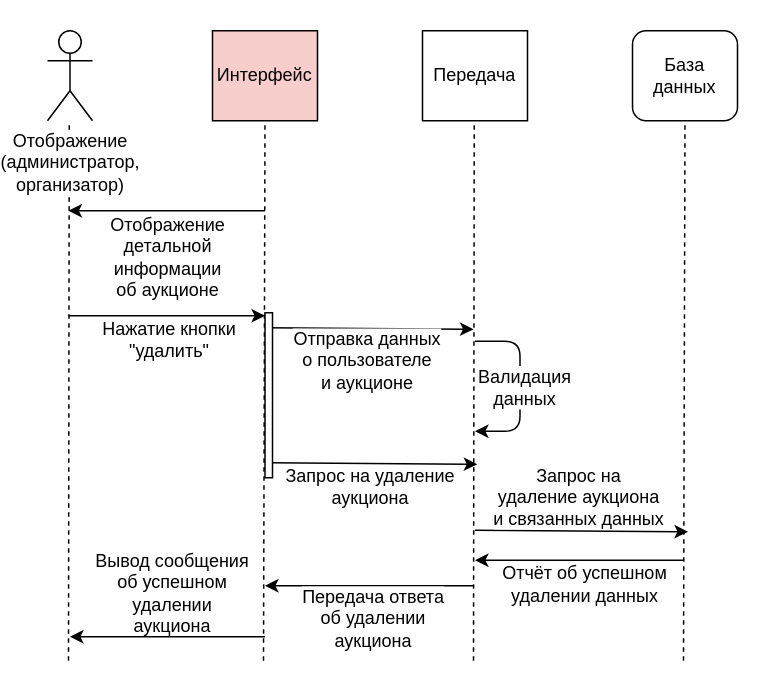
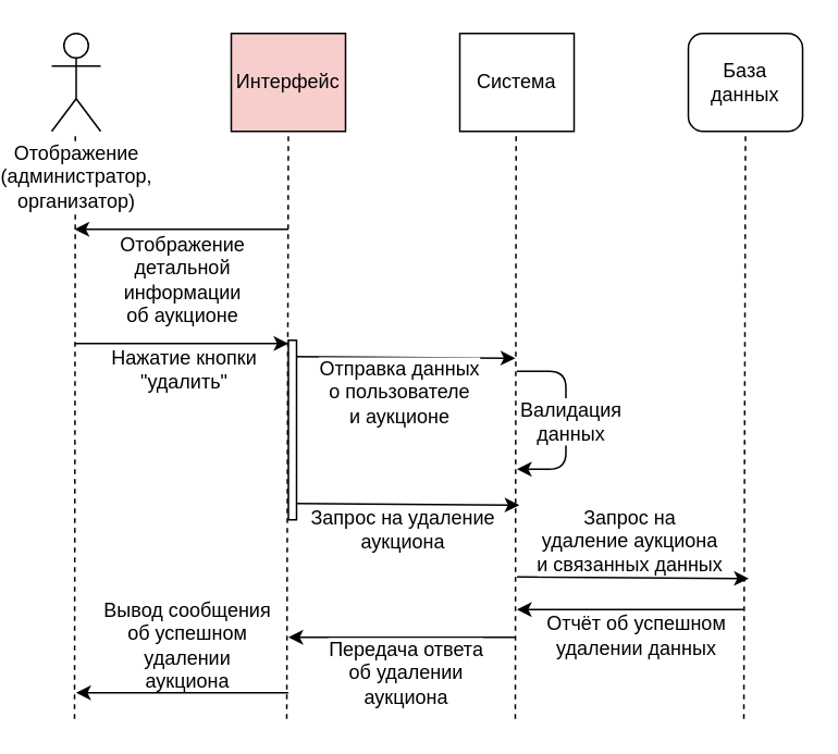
  <mxCell id="0" />
  <mxCell id="1" parent="0" />
  <mxCell id="2" value="Интерфейс" style="rounded=0;whiteSpace=wrap;html=1;fillColor=#f8cecc;" vertex="1" parent="1"><mxGeometry x="130" y="20" width="70" height="60" as="geometry" /></mxCell>
- <mxCell id="3" value="Передача" style="rounded=0;whiteSpace=wrap;html=1;" vertex="1" parent="1"><mxGeometry x="270" y="20" width="70" height="60" as="geometry" /></mxCell>
+ <mxCell id="3" value="Система" style="rounded=0;whiteSpace=wrap;html=1;" vertex="1" parent="1"><mxGeometry x="270" y="20" width="70" height="60" as="geometry" /></mxCell>
  <mxCell id="4" value="База данных" style="whiteSpace=wrap;html=1;rounded=1;" vertex="1" parent="1"><mxGeometry x="410" y="20" width="70" height="60" as="geometry" /></mxCell>
  <mxCell id="5" value="" style="endArrow=none;dashed=1;html=1;entryX=0.5;entryY=1;entryDx=0;entryDy=0;" edge="1" parent="1" target="4"><mxGeometry width="50" height="50" relative="1" as="geometry"><mxPoint x="444" y="440" as="sourcePoint" /><mxPoint x="50" y="120" as="targetPoint" /></mxGeometry></mxCell>
  <mxCell id="6" value="" style="endArrow=none;dashed=1;html=1;entryX=0.5;entryY=1;entryDx=0;entryDy=0;" edge="1" parent="1"><mxGeometry width="50" height="50" relative="1" as="geometry"><mxPoint x="304" y="440" as="sourcePoint" /><mxPoint x="304.5" y="80" as="targetPoint" /></mxGeometry></mxCell>
  <mxCell id="7" value="" style="endArrow=none;dashed=1;html=1;entryX=0.5;entryY=1;entryDx=0;entryDy=0;" edge="1" parent="1"><mxGeometry width="50" height="50" relative="1" as="geometry"><mxPoint x="164" y="440" as="sourcePoint" /><mxPoint x="165" y="80" as="targetPoint" /></mxGeometry></mxCell>
  <mxCell id="8" value="" style="endArrow=none;dashed=1;html=1;entryX=0.5;entryY=1;entryDx=0;entryDy=0;" edge="1" parent="1"><mxGeometry width="50" height="50" relative="1" as="geometry"><mxPoint x="34" y="440" as="sourcePoint" /><mxPoint x="34.5" y="80" as="targetPoint" /></mxGeometry></mxCell>
  <mxCell id="9" value="Отображение&lt;br&gt;(администратор,&lt;br&gt;организатор)&lt;br&gt;" style="shape=umlActor;verticalLabelPosition=bottom;labelBackgroundColor=#ffffff;verticalAlign=top;html=1;outlineConnect=0;" vertex="1" parent="1"><mxGeometry x="20" y="20" width="30" height="60" as="geometry" /></mxCell>
  <mxCell id="10" value="" style="endArrow=classic;html=1;" edge="1" parent="1"><mxGeometry width="50" height="50" relative="1" as="geometry"><mxPoint x="165" y="140" as="sourcePoint" /><mxPoint x="34" y="140" as="targetPoint" /></mxGeometry></mxCell>
  <mxCell id="11" value="Отображение&lt;br&gt;детальной&lt;br&gt;информации&lt;br&gt;об аукционе&lt;br&gt;" style="text;html=1;resizable=0;points=[];align=center;verticalAlign=middle;labelBackgroundColor=#ffffff;" vertex="1" connectable="0" parent="10"><mxGeometry x="0.171" relative="1" as="geometry"><mxPoint x="11.5" y="30" as="offset" /></mxGeometry></mxCell>
  <mxCell id="12" value="" style="endArrow=classic;html=1;" edge="1" parent="1"><mxGeometry width="50" height="50" relative="1" as="geometry"><mxPoint x="34" y="210" as="sourcePoint" /><mxPoint x="165" y="210" as="targetPoint" /></mxGeometry></mxCell>
  <mxCell id="13" value="Нажатие кнопки&lt;br&gt;&quot;удалить&quot;&lt;br&gt;" style="text;html=1;resizable=0;points=[];align=center;verticalAlign=middle;labelBackgroundColor=#ffffff;" vertex="1" connectable="0" parent="12"><mxGeometry x="0.23" relative="1" as="geometry"><mxPoint x="-14.5" y="15" as="offset" /></mxGeometry></mxCell>
  <mxCell id="14" value="" style="endArrow=classic;html=1;" edge="1" parent="1"><mxGeometry width="50" height="50" relative="1" as="geometry"><mxPoint x="305" y="353" as="sourcePoint" /><mxPoint x="447" y="354" as="targetPoint" /></mxGeometry></mxCell>
  <mxCell id="15" value="Запрос на&lt;br&gt;удаление аукциона&lt;br&gt;и связанных данных&lt;br&gt;" style="text;html=1;resizable=0;points=[];align=center;verticalAlign=middle;labelBackgroundColor=#ffffff;" vertex="1" connectable="0" parent="14"><mxGeometry x="0.279" relative="1" as="geometry"><mxPoint x="-22" y="-23.5" as="offset" /></mxGeometry></mxCell>
  <mxCell id="16" value="" style="endArrow=classic;html=1;" edge="1" parent="1"><mxGeometry width="50" height="50" relative="1" as="geometry"><mxPoint x="444" y="373" as="sourcePoint" /><mxPoint x="305" y="373" as="targetPoint" /></mxGeometry></mxCell>
  <mxCell id="17" value="Отчёт об успешном&lt;br&gt;удалении данных&lt;br&gt;" style="text;html=1;resizable=0;points=[];align=center;verticalAlign=middle;labelBackgroundColor=#ffffff;" vertex="1" connectable="0" parent="16"><mxGeometry x="-0.358" y="1" relative="1" as="geometry"><mxPoint x="-22" y="14" as="offset" /></mxGeometry></mxCell>
  <mxCell id="18" value="" style="endArrow=classic;html=1;" edge="1" parent="1"><mxGeometry width="50" height="50" relative="1" as="geometry"><mxPoint x="304" y="390" as="sourcePoint" /><mxPoint x="165" y="390" as="targetPoint" /></mxGeometry></mxCell>
  <mxCell id="19" value="Передача ответа&lt;br&gt;об удалении&lt;br&gt;аукциона&lt;br&gt;" style="text;html=1;resizable=0;points=[];align=center;verticalAlign=middle;labelBackgroundColor=#ffffff;" vertex="1" connectable="0" parent="18"><mxGeometry x="0.175" y="-2" relative="1" as="geometry"><mxPoint x="14.5" y="23" as="offset" /></mxGeometry></mxCell>
  <mxCell id="20" value="" style="endArrow=classic;html=1;" edge="1" parent="1"><mxGeometry width="50" height="50" relative="1" as="geometry"><mxPoint x="165" y="424" as="sourcePoint" /><mxPoint x="35" y="424" as="targetPoint" /></mxGeometry></mxCell>
  <mxCell id="21" value="Вывод сообщения&lt;br&gt;об успешном&lt;br&gt;удалении&lt;br&gt;аукциона&lt;br&gt;" style="text;html=1;resizable=0;points=[];align=center;verticalAlign=middle;labelBackgroundColor=#ffffff;" vertex="1" connectable="0" parent="20"><mxGeometry x="-0.122" relative="1" as="geometry"><mxPoint x="-6" y="-30" as="offset" /></mxGeometry></mxCell>
  <mxCell id="22" value="" style="endArrow=classic;html=1;" edge="1" parent="1"><mxGeometry width="50" height="50" relative="1" as="geometry"><mxPoint x="167.5" y="308" as="sourcePoint" /><mxPoint x="306.5" y="309" as="targetPoint" /></mxGeometry></mxCell>
  <mxCell id="23" value="Запрос на удаление&lt;br&gt;аукциона&lt;br&gt;" style="text;html=1;resizable=0;points=[];align=center;verticalAlign=middle;labelBackgroundColor=#ffffff;" vertex="1" connectable="0" parent="22"><mxGeometry x="-0.143" y="-1" relative="1" as="geometry"><mxPoint x="7.5" y="14.5" as="offset" /></mxGeometry></mxCell>
  <mxCell id="24" value="" style="endArrow=classic;html=1;" edge="1" parent="1"><mxGeometry width="50" height="50" relative="1" as="geometry"><mxPoint x="165" y="218" as="sourcePoint" /><mxPoint x="304" y="219" as="targetPoint" /></mxGeometry></mxCell>
  <mxCell id="25" value="Отправка данных&lt;br&gt;о пользователе&lt;br&gt;и аукционе&lt;br&gt;" style="text;html=1;resizable=0;points=[];align=center;verticalAlign=middle;labelBackgroundColor=#ffffff;" vertex="1" connectable="0" parent="24"><mxGeometry x="-0.143" y="-1" relative="1" as="geometry"><mxPoint x="7.5" y="20.5" as="offset" /></mxGeometry></mxCell>
  <mxCell id="26" value="" style="endArrow=classic;html=1;" edge="1" parent="1"><mxGeometry width="50" height="50" relative="1" as="geometry"><mxPoint x="305" y="227" as="sourcePoint" /><mxPoint x="305" y="287" as="targetPoint" /><Array as="points"><mxPoint x="335" y="227" /><mxPoint x="335" y="287" /></Array></mxGeometry></mxCell>
  <mxCell id="27" value="Валидация&lt;br&gt;данных&lt;br&gt;" style="text;html=1;resizable=0;points=[];align=center;verticalAlign=middle;labelBackgroundColor=#ffffff;" vertex="1" connectable="0" parent="26"><mxGeometry x="0.079" relative="1" as="geometry"><mxPoint x="2" y="-5" as="offset" /></mxGeometry></mxCell>
  <mxCell id="28" value="" style="rounded=0;whiteSpace=wrap;html=1;" vertex="1" parent="1"><mxGeometry x="165" y="208" width="5" height="110" as="geometry" /></mxCell>
